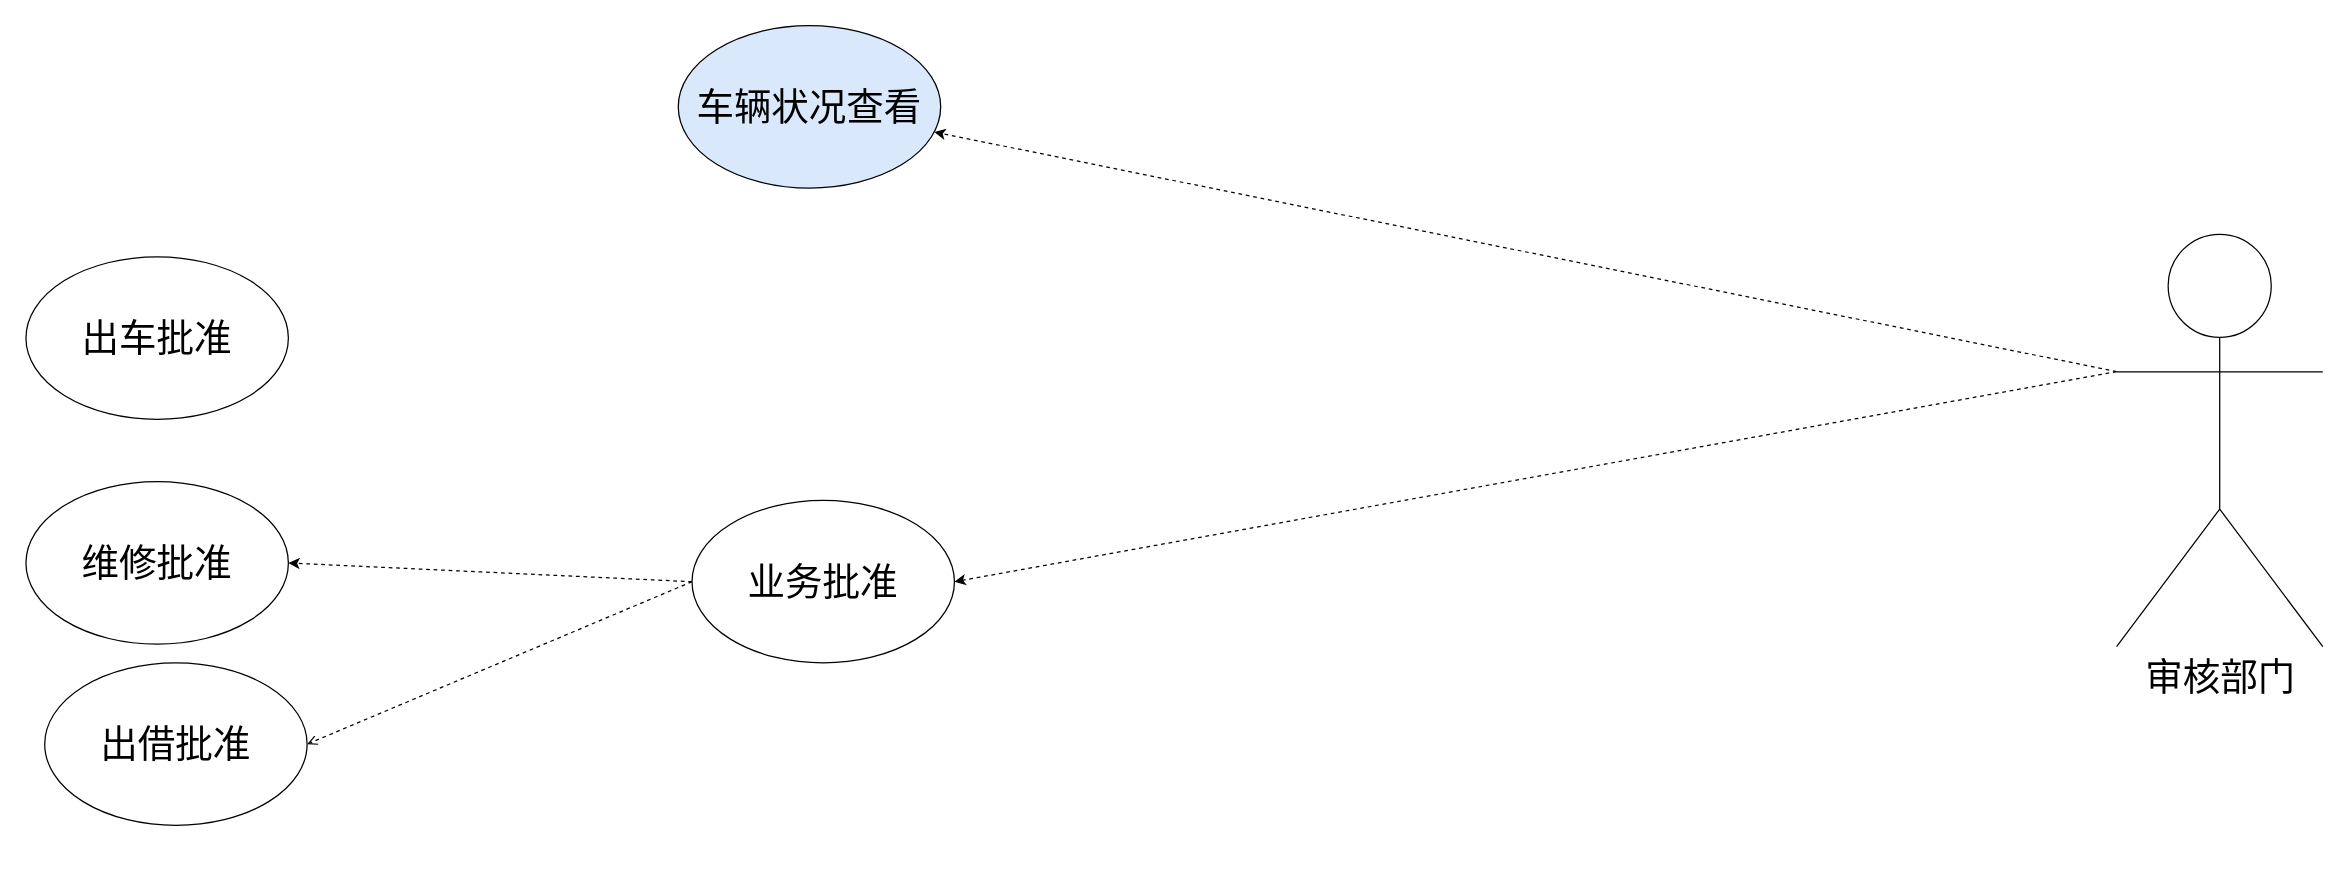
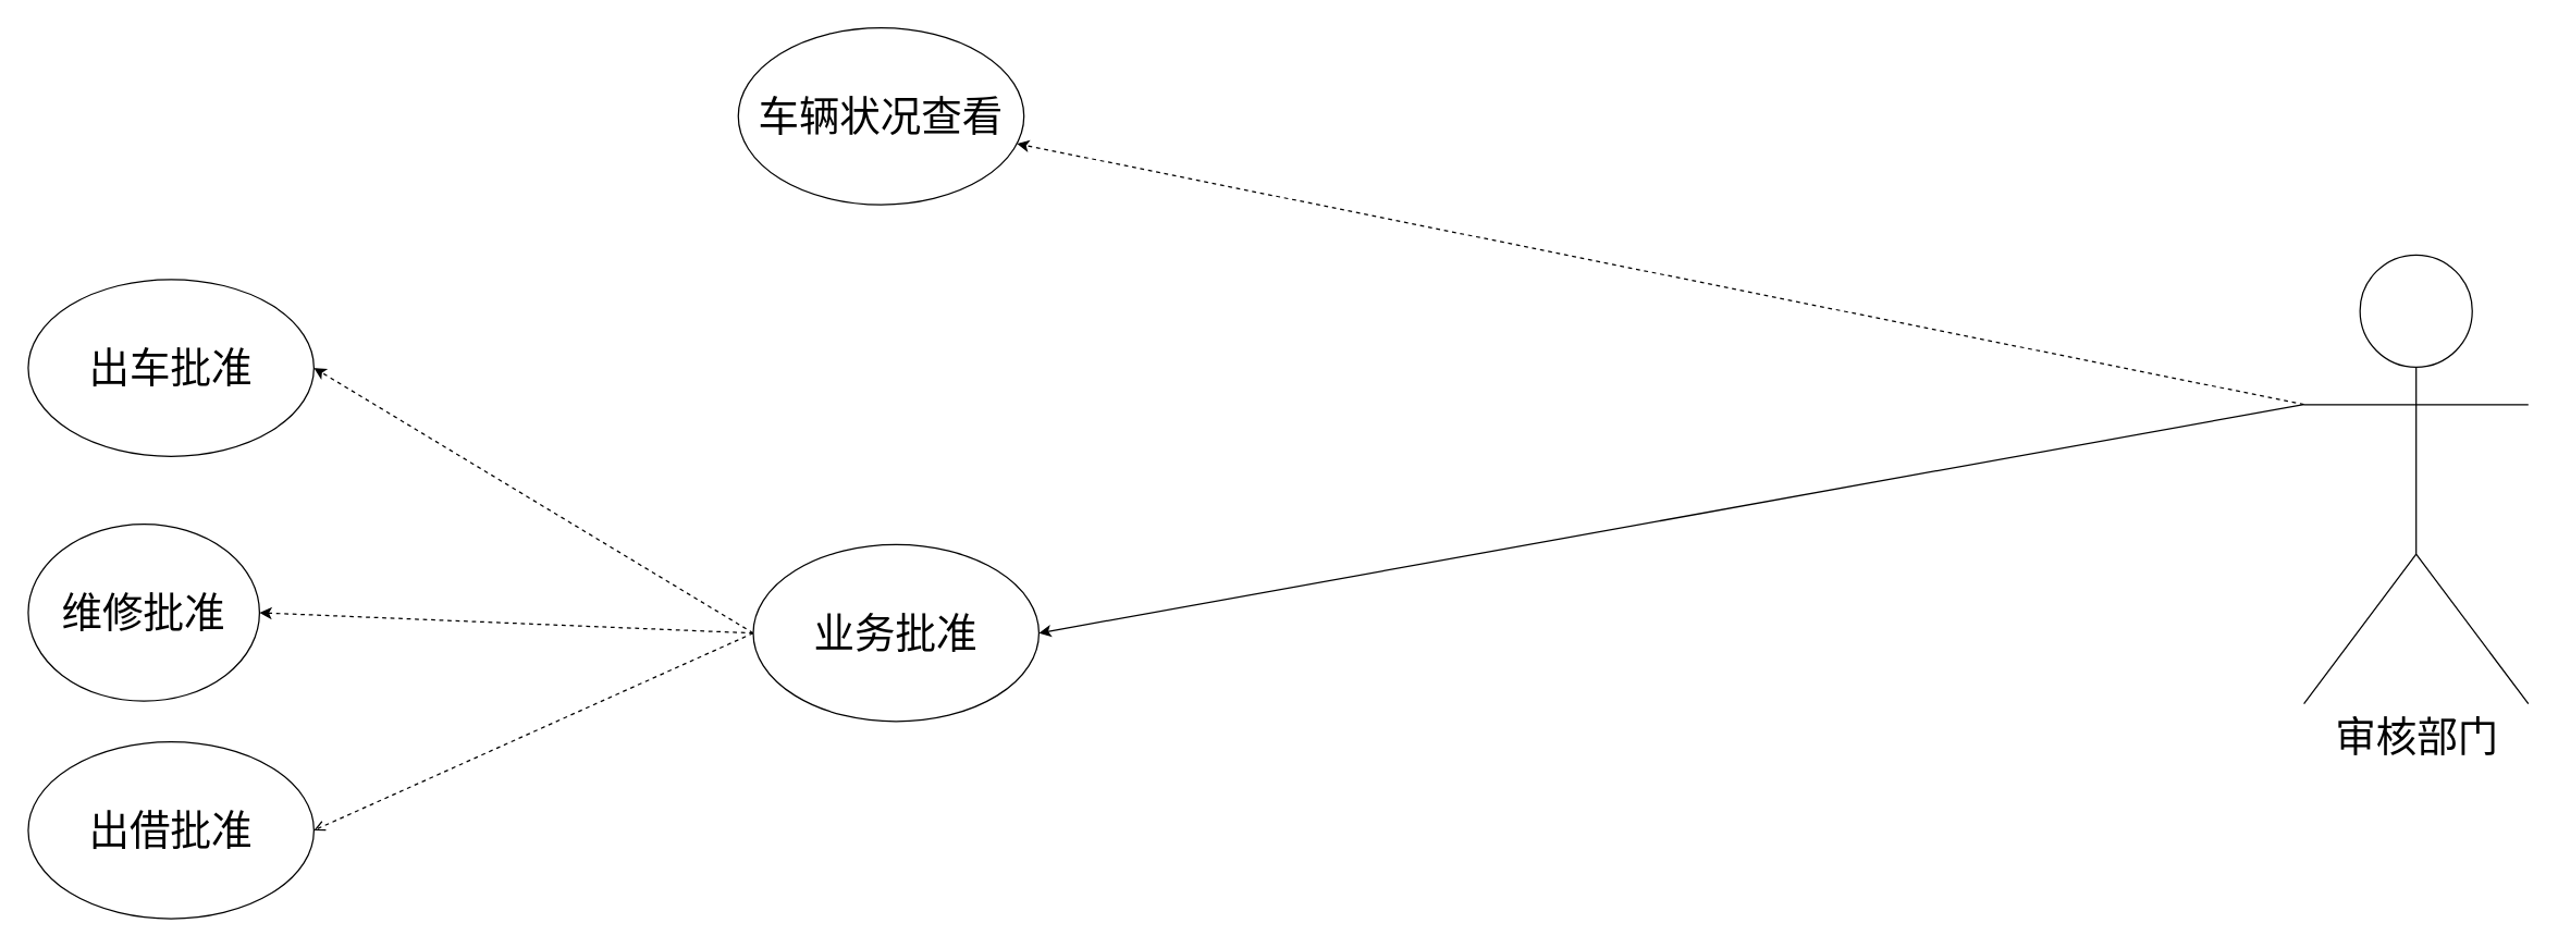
  <mxCell id="0" />
  <mxCell id="1" parent="0" />
  <mxCell id="2" value="&lt;span style=&quot;font-size: 30px;&quot;&gt;出车批准&lt;/span&gt;" style="ellipse;whiteSpace=wrap;html=1;fontSize=30;" vertex="1" parent="1"><mxGeometry x="20" y="205" width="210" height="130" as="geometry" /></mxCell>
- <mxCell id="3" value="&lt;span style=&quot;font-size: 30px;&quot;&gt;维修批准&lt;/span&gt;" style="ellipse;whiteSpace=wrap;html=1;fontSize=30;" vertex="1" parent="1"><mxGeometry x="20" y="385" width="210" height="130" as="geometry" /></mxCell>
- <mxCell id="4" value="&lt;span style=&quot;font-size: 30px;&quot;&gt;出借批准&lt;/span&gt;" style="ellipse;whiteSpace=wrap;html=1;fontSize=30;" vertex="1" parent="1"><mxGeometry x="35" y="530" width="210" height="130" as="geometry" /></mxCell>
+ <mxCell id="3" value="&lt;span style=&quot;font-size: 30px;&quot;&gt;维修批准&lt;/span&gt;" style="ellipse;whiteSpace=wrap;html=1;fontSize=30;" vertex="1" parent="1"><mxGeometry x="20" y="385" width="170" height="130" as="geometry" /></mxCell>
+ <mxCell id="4" value="&lt;span style=&quot;font-size: 30px;&quot;&gt;出借批准&lt;/span&gt;" style="ellipse;whiteSpace=wrap;html=1;fontSize=30;" vertex="1" parent="1"><mxGeometry x="20" y="545" width="210" height="130" as="geometry" /></mxCell>
+ <mxCell id="5" style="edgeStyle=none;rounded=0;orthogonalLoop=1;jettySize=auto;html=1;exitX=0;exitY=0.5;exitDx=0;exitDy=0;entryX=1;entryY=0.5;entryDx=0;entryDy=0;dashed=1;fontSize=30;" edge="1" parent="1" source="8" target="2"><mxGeometry relative="1" as="geometry" /></mxCell>
  <mxCell id="6" style="edgeStyle=none;rounded=0;orthogonalLoop=1;jettySize=auto;html=1;exitX=0;exitY=0.5;exitDx=0;exitDy=0;entryX=1;entryY=0.5;entryDx=0;entryDy=0;dashed=1;fontSize=30;" edge="1" parent="1" source="8" target="3"><mxGeometry relative="1" as="geometry" /></mxCell>
  <mxCell id="7" style="edgeStyle=none;rounded=0;orthogonalLoop=1;jettySize=auto;html=1;exitX=0;exitY=0.5;exitDx=0;exitDy=0;entryX=1;entryY=0.5;entryDx=0;entryDy=0;dashed=1;fontSize=30;endArrow=open;" edge="1" parent="1" source="8" target="4"><mxGeometry relative="1" as="geometry" /></mxCell>
  <mxCell id="8" value="&lt;span style=&quot;font-size: 30px;&quot;&gt;业务批准&lt;/span&gt;" style="ellipse;whiteSpace=wrap;html=1;fontSize=30;" vertex="1" parent="1"><mxGeometry x="553" y="400" width="210" height="130" as="geometry" /></mxCell>
- <mxCell id="9" style="edgeStyle=none;rounded=0;orthogonalLoop=1;jettySize=auto;html=1;exitX=0;exitY=0.333;exitDx=0;exitDy=0;exitPerimeter=0;entryX=1;entryY=0.5;entryDx=0;entryDy=0;dashed=1;fontSize=30;" edge="1" parent="1" source="11" target="8"><mxGeometry relative="1" as="geometry" /></mxCell>
+ <mxCell id="9" style="edgeStyle=none;rounded=0;orthogonalLoop=1;jettySize=auto;html=1;exitX=0;exitY=0.333;exitDx=0;exitDy=0;exitPerimeter=0;entryX=1;entryY=0.5;entryDx=0;entryDy=0;dashed=0;fontSize=30;" edge="1" parent="1" source="11" target="8"><mxGeometry relative="1" as="geometry" /></mxCell>
  <mxCell id="10" style="edgeStyle=none;rounded=0;orthogonalLoop=1;jettySize=auto;html=1;exitX=0;exitY=0.333;exitDx=0;exitDy=0;exitPerimeter=0;dashed=1;fontSize=30;" edge="1" parent="1" source="11" target="12"><mxGeometry relative="1" as="geometry"><mxPoint x="843.333" y="194.667" as="targetPoint" /></mxGeometry></mxCell>
  <mxCell id="11" value="&lt;font style=&quot;font-size: 30px&quot;&gt;审核部门&lt;br&gt;&lt;/font&gt;" style="shape=umlActor;verticalLabelPosition=bottom;verticalAlign=top;html=1;fontSize=30;" vertex="1" parent="1"><mxGeometry x="1693" y="187" width="165" height="330" as="geometry" /></mxCell>
- <mxCell id="12" value="&lt;span style=&quot;font-size: 30px;&quot;&gt;车辆状况查看&lt;/span&gt;" style="ellipse;whiteSpace=wrap;html=1;fontSize=30;fillColor=#dae8fc;" vertex="1" parent="1"><mxGeometry x="542" y="20" width="210" height="130" as="geometry" /></mxCell>
+ <mxCell id="12" value="&lt;span style=&quot;font-size: 30px;&quot;&gt;车辆状况查看&lt;/span&gt;" style="ellipse;whiteSpace=wrap;html=1;fontSize=30;" vertex="1" parent="1"><mxGeometry x="542" y="20" width="210" height="130" as="geometry" /></mxCell>
